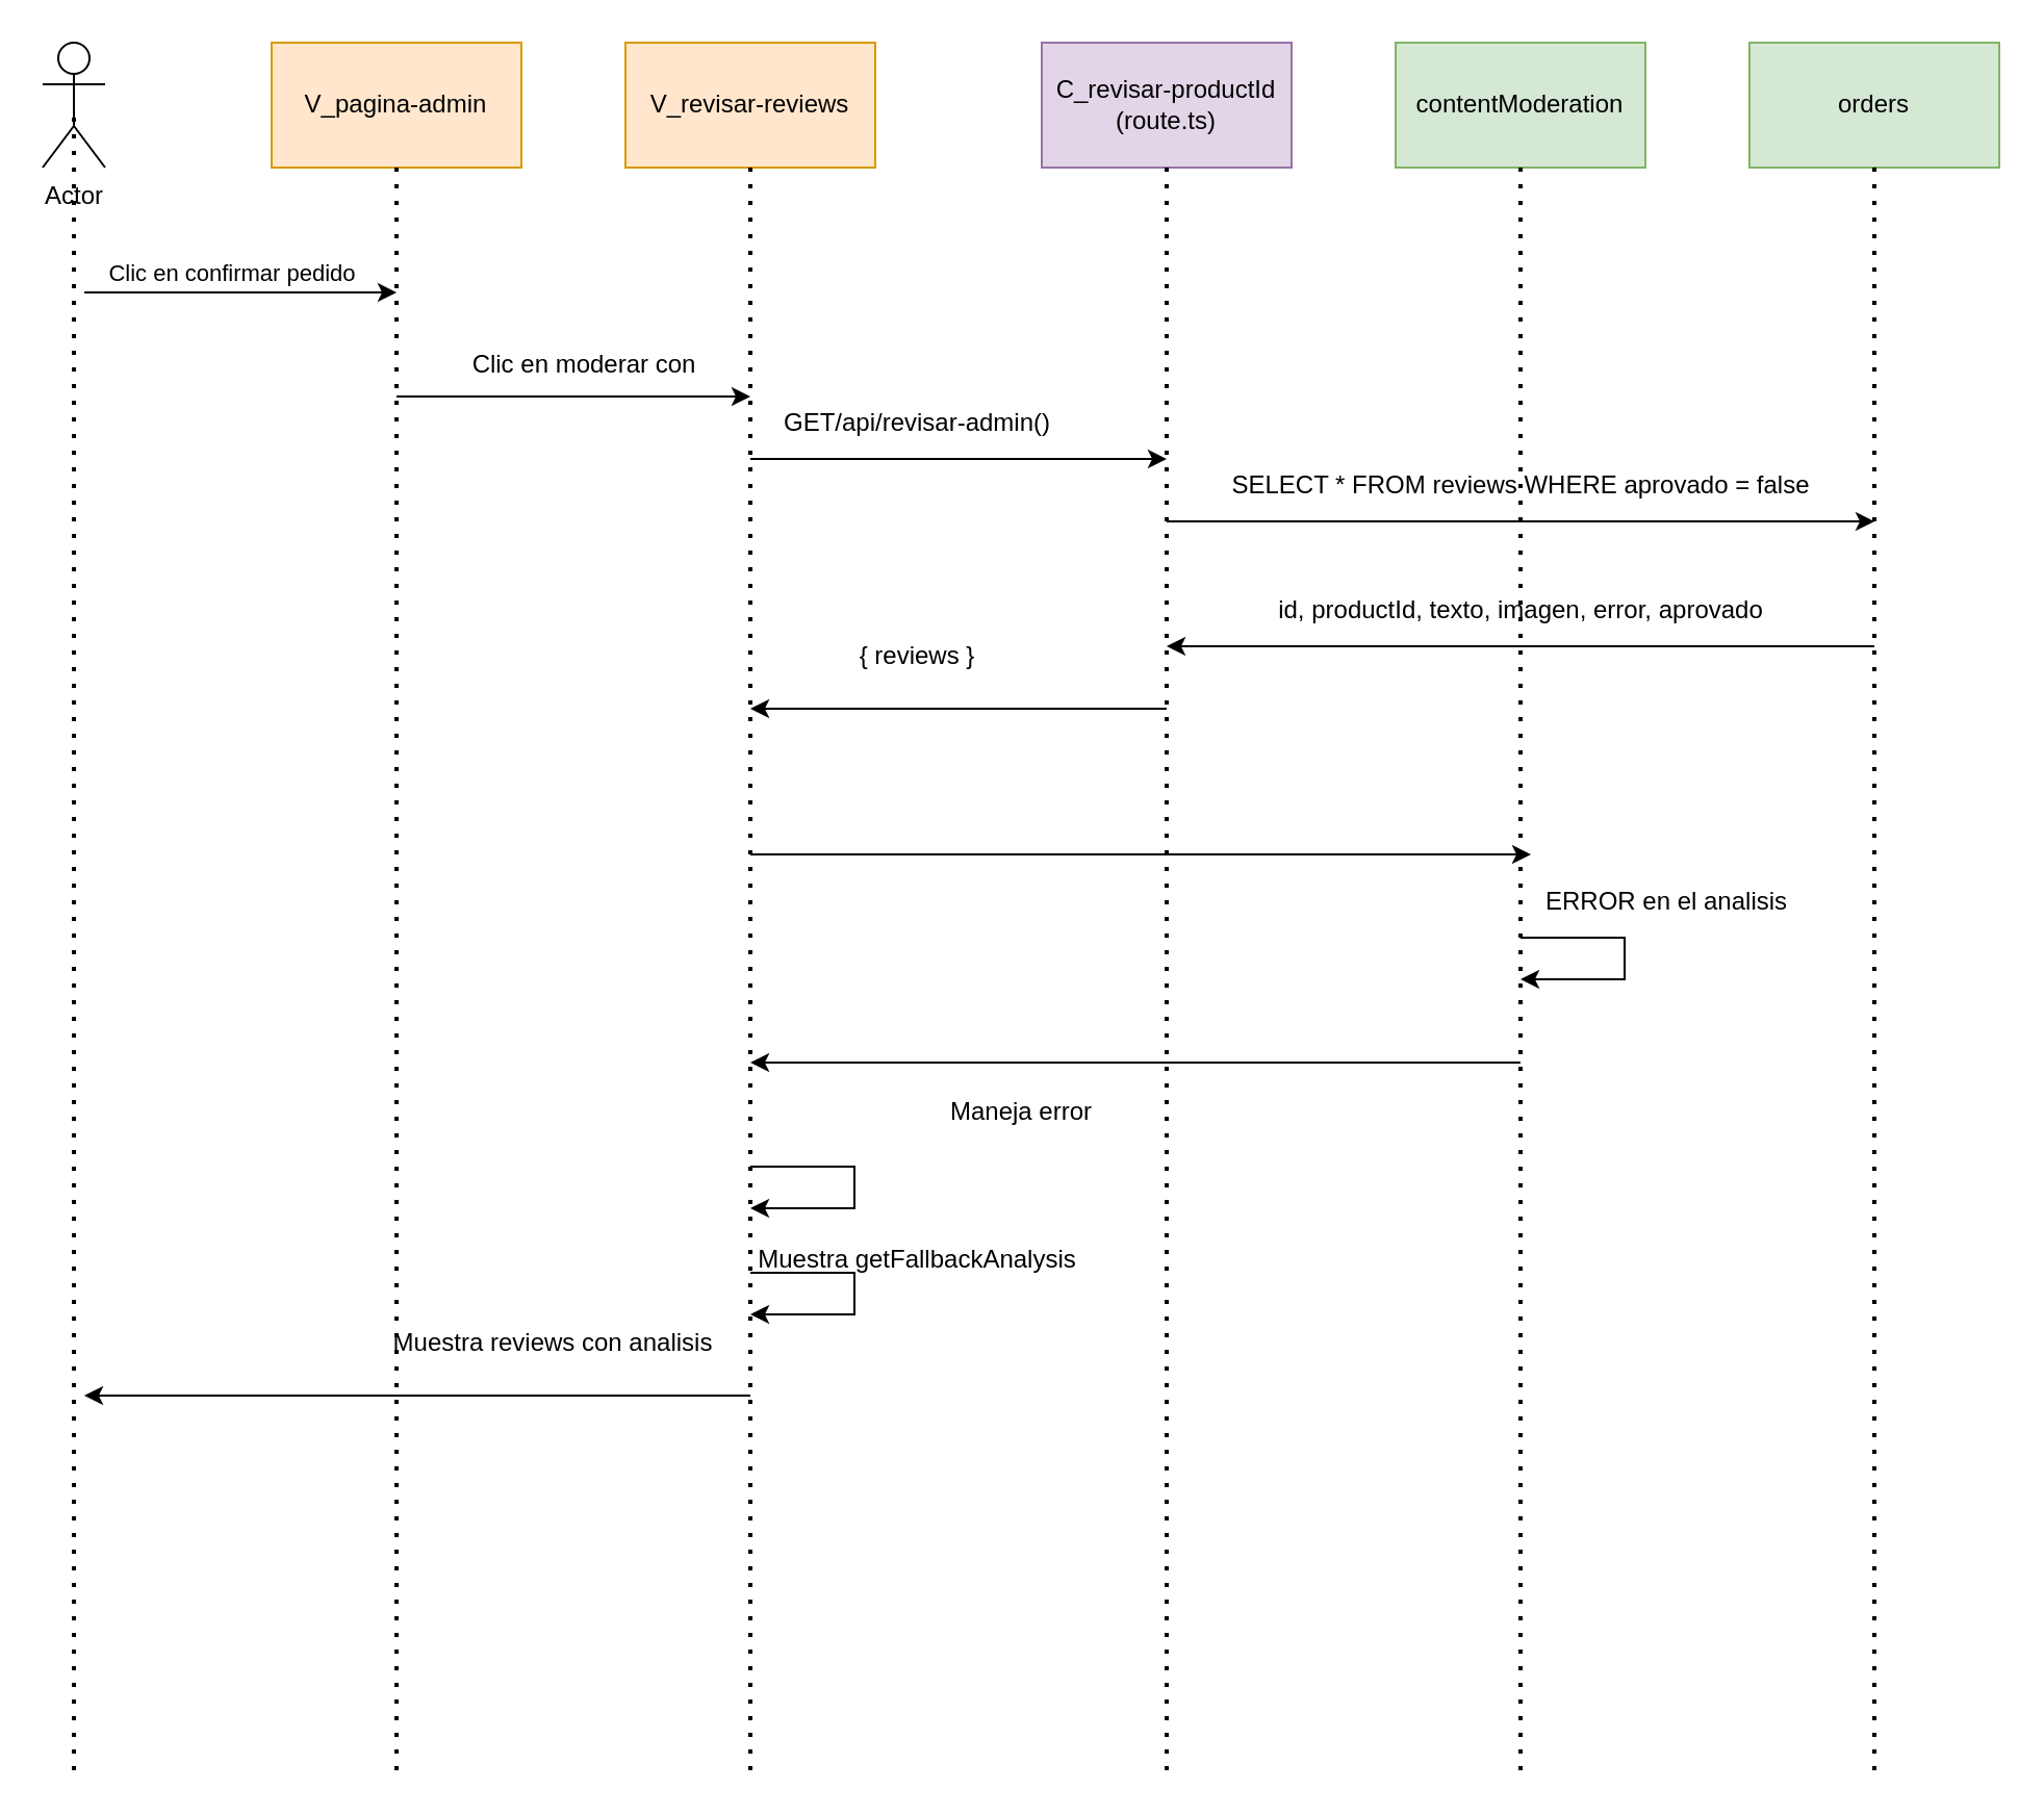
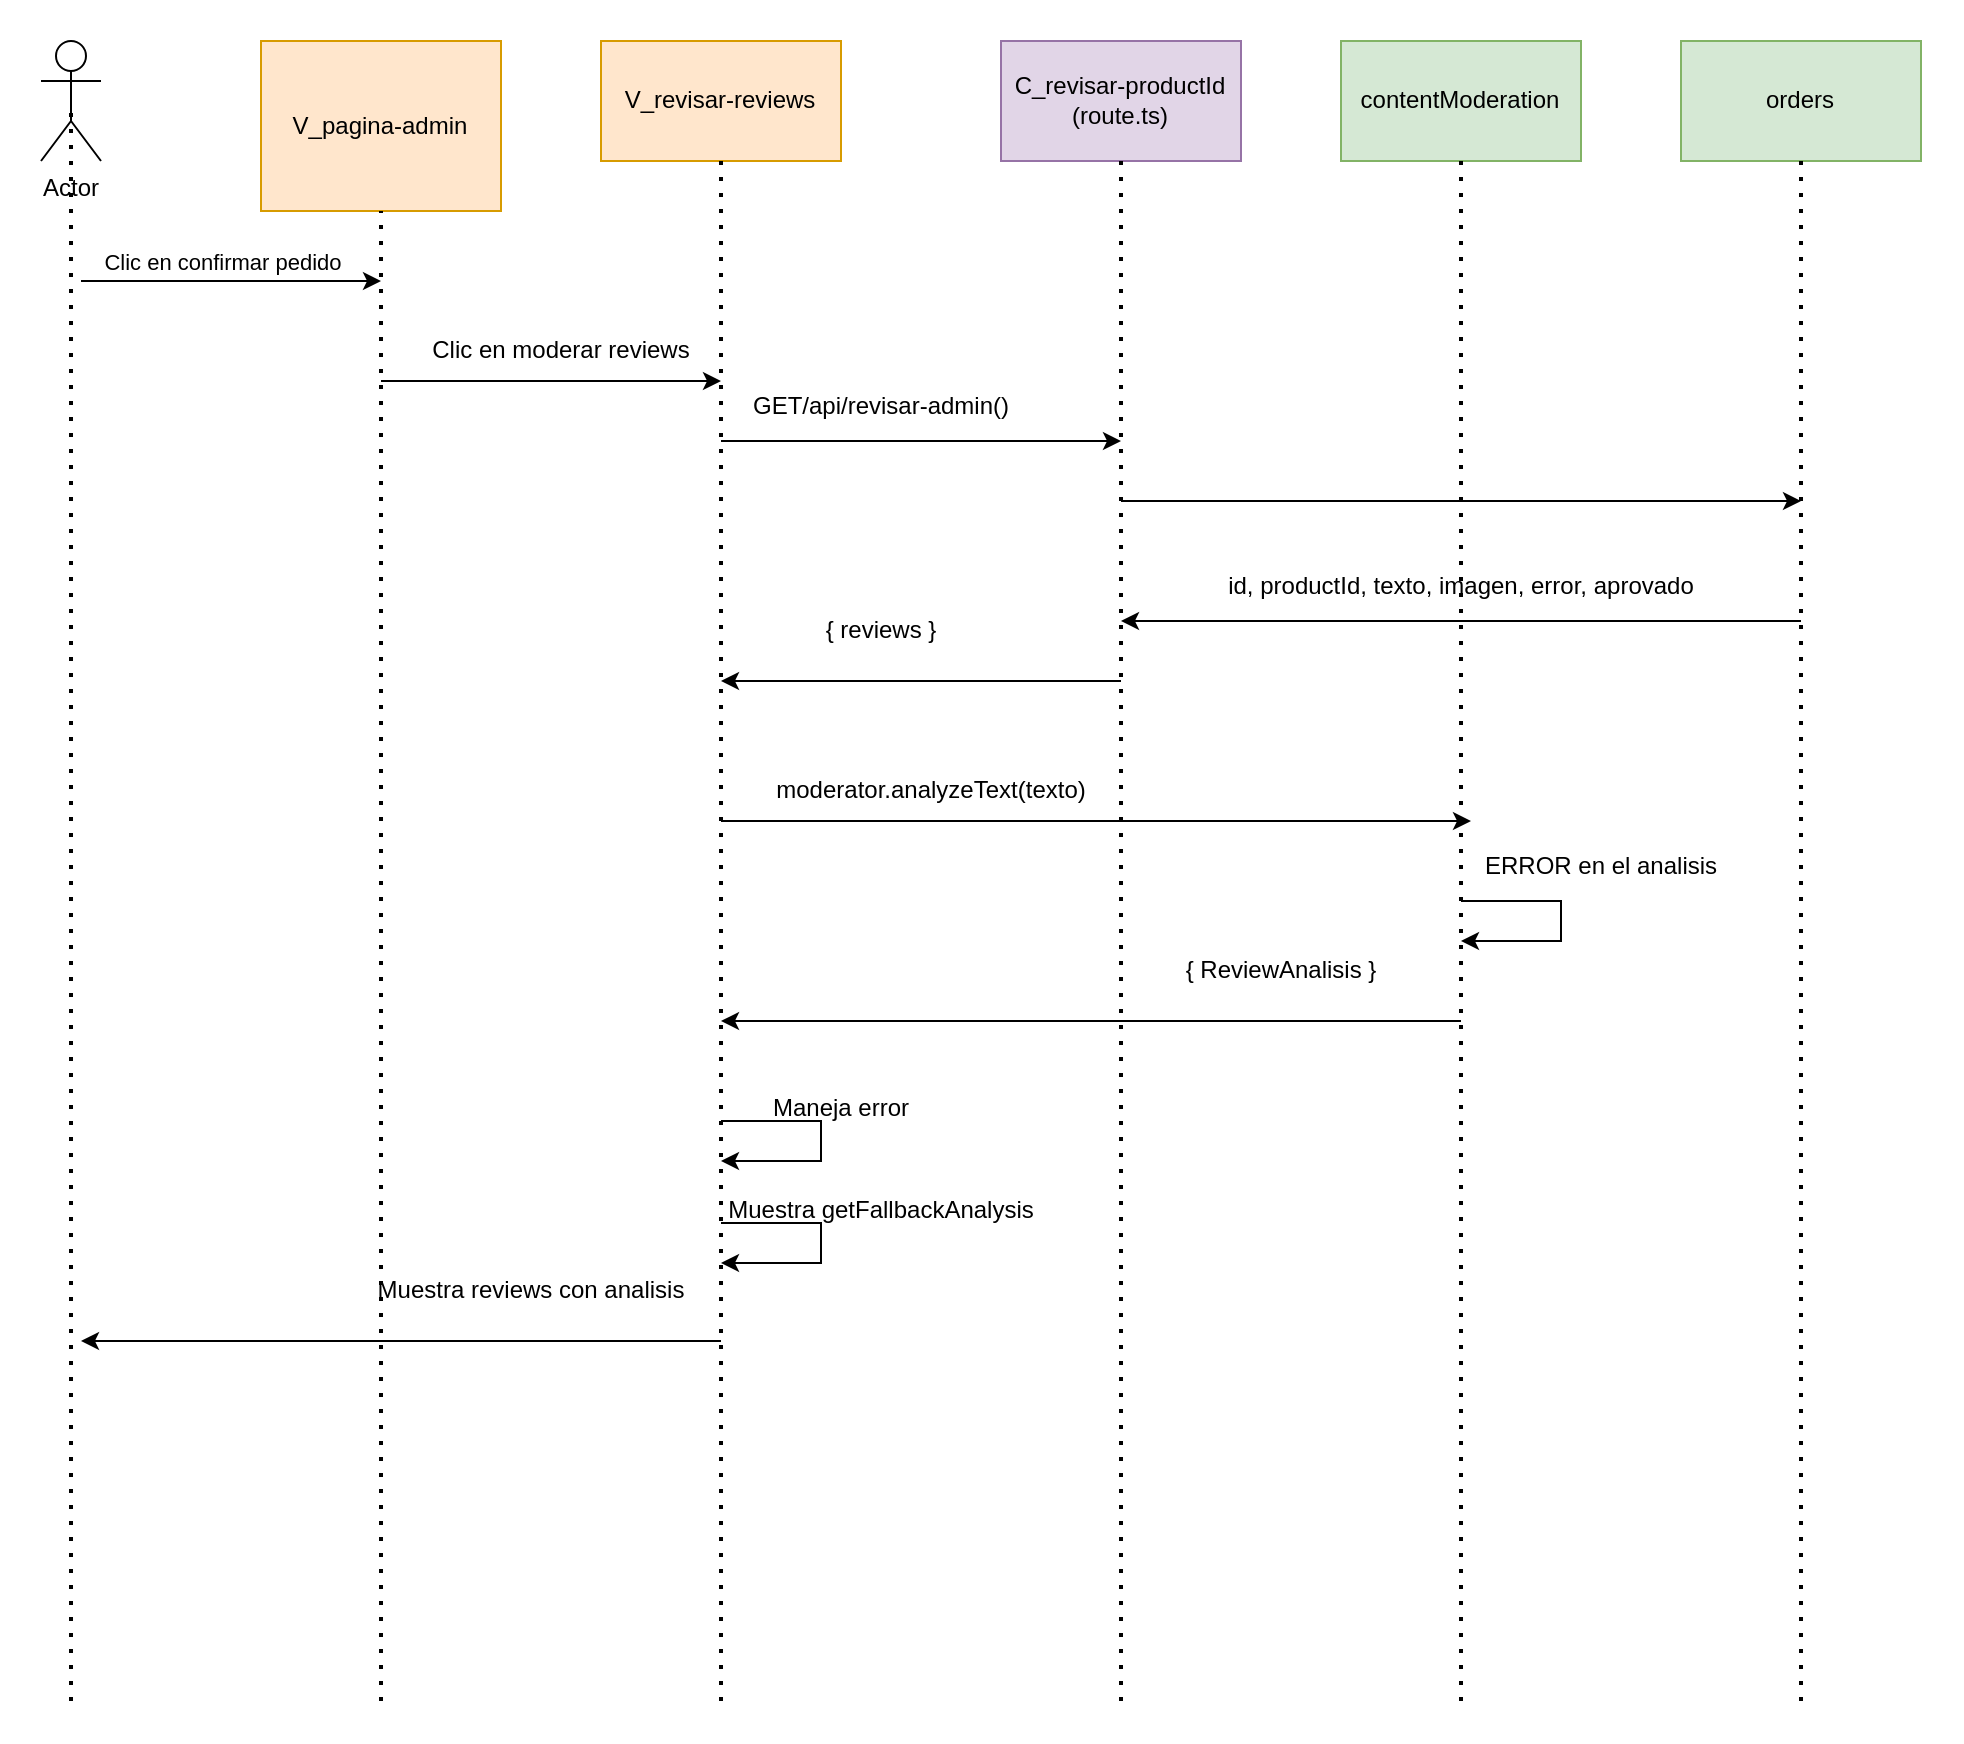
  <mxCell id="0" />
  <mxCell id="1" parent="0" />
- <mxCell id="2" value="V_pagina-admin" style="rounded=0;whiteSpace=wrap;html=1;fillColor=#ffe6cc;strokeColor=#d79b00;" vertex="1" parent="1"><mxGeometry x="130" y="20" width="120" height="60" as="geometry" /></mxCell>
+ <mxCell id="2" value="V_pagina-admin" style="rounded=0;whiteSpace=wrap;html=1;fillColor=#ffe6cc;strokeColor=#d79b00;" vertex="1" parent="1"><mxGeometry x="130" y="20" width="120" height="85" as="geometry" /></mxCell>
  <mxCell id="3" value="&lt;div&gt;C_revisar-productId&lt;/div&gt;&lt;div&gt;(route.ts)&lt;/div&gt;" style="rounded=0;whiteSpace=wrap;html=1;fillColor=#e1d5e7;strokeColor=#9673a6;" vertex="1" parent="1"><mxGeometry x="500" y="20" width="120" height="60" as="geometry" /></mxCell>
  <mxCell id="4" value="orders" style="rounded=0;whiteSpace=wrap;html=1;fillColor=#d5e8d4;strokeColor=#82b366;" vertex="1" parent="1"><mxGeometry x="840" y="20" width="120" height="60" as="geometry" /></mxCell>
  <mxCell id="5" value="Actor" style="shape=umlActor;verticalLabelPosition=bottom;verticalAlign=top;html=1;outlineConnect=0;" vertex="1" parent="1"><mxGeometry x="20" y="20" width="30" height="60" as="geometry" /></mxCell>
  <mxCell id="6" style="edgeStyle=orthogonalEdgeStyle;rounded=0;orthogonalLoop=1;jettySize=auto;html=1;exitX=0.5;exitY=1;exitDx=0;exitDy=0;" edge="1" parent="1" source="2" target="2"><mxGeometry relative="1" as="geometry" /></mxCell>
  <mxCell id="7" value="" style="endArrow=none;dashed=1;html=1;dashPattern=1 3;strokeWidth=2;rounded=0;entryX=0.5;entryY=0.5;entryDx=0;entryDy=0;entryPerimeter=0;" edge="1" parent="1" target="5"><mxGeometry width="50" height="50" relative="1" as="geometry"><mxPoint x="35" y="850" as="sourcePoint" /><mxPoint x="57" y="150" as="targetPoint" /></mxGeometry></mxCell>
  <mxCell id="8" value="" style="endArrow=none;dashed=1;html=1;dashPattern=1 3;strokeWidth=2;rounded=0;entryX=0.5;entryY=1;entryDx=0;entryDy=0;" edge="1" parent="1" target="3"><mxGeometry width="50" height="50" relative="1" as="geometry"><mxPoint x="560" y="850" as="sourcePoint" /><mxPoint x="800" y="350" as="targetPoint" /></mxGeometry></mxCell>
  <mxCell id="9" value="" style="endArrow=none;dashed=1;html=1;dashPattern=1 3;strokeWidth=2;rounded=0;entryX=0.5;entryY=1;entryDx=0;entryDy=0;" edge="1" parent="1" target="4"><mxGeometry width="50" height="50" relative="1" as="geometry"><mxPoint x="900" y="850" as="sourcePoint" /><mxPoint x="970" y="350" as="targetPoint" /></mxGeometry></mxCell>
  <mxCell id="10" value="" style="endArrow=classic;html=1;rounded=0;" edge="1" parent="1"><mxGeometry width="50" height="50" relative="1" as="geometry"><mxPoint x="40" y="140" as="sourcePoint" /><mxPoint x="190" y="140" as="targetPoint" /></mxGeometry></mxCell>
  <mxCell id="11" value="Clic en confirmar pedido" style="edgeLabel;html=1;align=center;verticalAlign=middle;resizable=0;points=[];" connectable="0" vertex="1" parent="10"><mxGeometry x="-0.176" y="4" relative="1" as="geometry"><mxPoint x="8" y="-6" as="offset" /></mxGeometry></mxCell>
  <mxCell id="12" value="" style="endArrow=classic;html=1;rounded=0;" edge="1" parent="1"><mxGeometry width="50" height="50" relative="1" as="geometry"><mxPoint x="190" y="190" as="sourcePoint" /><mxPoint x="360" y="190" as="targetPoint" /></mxGeometry></mxCell>
- <mxCell id="13" value="Clic en moderar con" style="text;html=1;align=center;verticalAlign=middle;resizable=0;points=[];autosize=1;strokeColor=none;fillColor=none;" vertex="1" parent="1"><mxGeometry x="205" y="160" width="150" height="30" as="geometry" /></mxCell>
+ <mxCell id="13" value="Clic en moderar reviews" style="text;html=1;align=center;verticalAlign=middle;resizable=0;points=[];autosize=1;strokeColor=none;fillColor=none;" vertex="1" parent="1"><mxGeometry x="205" y="160" width="150" height="30" as="geometry" /></mxCell>
  <mxCell id="14" value="V_revisar-reviews" style="rounded=0;whiteSpace=wrap;html=1;fillColor=#ffe6cc;strokeColor=#d79b00;" vertex="1" parent="1"><mxGeometry x="300" y="20" width="120" height="60" as="geometry" /></mxCell>
  <mxCell id="15" value="" style="endArrow=none;dashed=1;html=1;dashPattern=1 3;strokeWidth=2;rounded=0;entryX=0.5;entryY=1;entryDx=0;entryDy=0;" edge="1" parent="1" target="14"><mxGeometry width="50" height="50" relative="1" as="geometry"><mxPoint x="360" y="850" as="sourcePoint" /><mxPoint x="390" y="220" as="targetPoint" /></mxGeometry></mxCell>
  <mxCell id="16" value="" style="endArrow=classic;html=1;rounded=0;" edge="1" parent="1"><mxGeometry width="50" height="50" relative="1" as="geometry"><mxPoint x="360" y="220" as="sourcePoint" /><mxPoint x="560" y="220" as="targetPoint" /></mxGeometry></mxCell>
  <mxCell id="17" value="GET/api/revisar-admin()" style="text;html=1;align=center;verticalAlign=middle;resizable=0;points=[];autosize=1;strokeColor=none;fillColor=none;" vertex="1" parent="1"><mxGeometry x="365" y="188" width="150" height="30" as="geometry" /></mxCell>
  <mxCell id="18" value="" style="endArrow=classic;html=1;rounded=0;" edge="1" parent="1"><mxGeometry width="50" height="50" relative="1" as="geometry"><mxPoint x="560" y="250" as="sourcePoint" /><mxPoint x="900" y="250" as="targetPoint" /></mxGeometry></mxCell>
- <mxCell id="19" value="SELECT * FROM reviews WHERE aprovado = false" style="text;html=1;align=center;verticalAlign=middle;resizable=0;points=[];autosize=1;strokeColor=none;fillColor=none;" vertex="1" parent="1"><mxGeometry x="580" y="218" width="300" height="30" as="geometry" /></mxCell>
  <mxCell id="20" value="" style="endArrow=classic;html=1;rounded=0;" edge="1" parent="1"><mxGeometry width="50" height="50" relative="1" as="geometry"><mxPoint x="900" y="310" as="sourcePoint" /><mxPoint x="560" y="310" as="targetPoint" /></mxGeometry></mxCell>
  <mxCell id="21" value="id, productId, texto, imagen, error, aprovado" style="text;html=1;align=center;verticalAlign=middle;resizable=0;points=[];autosize=1;strokeColor=none;fillColor=none;" vertex="1" parent="1"><mxGeometry x="600" y="278" width="260" height="30" as="geometry" /></mxCell>
  <mxCell id="22" value="" style="endArrow=classic;html=1;rounded=0;" edge="1" parent="1"><mxGeometry width="50" height="50" relative="1" as="geometry"><mxPoint x="560" y="340" as="sourcePoint" /><mxPoint x="360" y="340" as="targetPoint" /></mxGeometry></mxCell>
  <mxCell id="23" value="{ reviews }" style="text;html=1;align=center;verticalAlign=middle;resizable=0;points=[];autosize=1;strokeColor=none;fillColor=none;" vertex="1" parent="1"><mxGeometry x="400" y="300" width="80" height="30" as="geometry" /></mxCell>
  <mxCell id="24" value="contentModeration" style="whiteSpace=wrap;html=1;fillColor=#d5e8d4;strokeColor=#82b366;" vertex="1" parent="1"><mxGeometry x="670" y="20" width="120" height="60" as="geometry" /></mxCell>
  <mxCell id="25" value="" style="endArrow=none;dashed=1;html=1;dashPattern=1 3;strokeWidth=2;rounded=0;entryX=0.5;entryY=1;entryDx=0;entryDy=0;" edge="1" parent="1" target="24"><mxGeometry width="50" height="50" relative="1" as="geometry"><mxPoint x="730" y="850" as="sourcePoint" /><mxPoint x="690" y="270" as="targetPoint" /></mxGeometry></mxCell>
  <mxCell id="26" value="" style="endArrow=classic;html=1;rounded=0;" edge="1" parent="1"><mxGeometry width="50" height="50" relative="1" as="geometry"><mxPoint x="360" y="410" as="sourcePoint" /><mxPoint x="735" y="410" as="targetPoint" /></mxGeometry></mxCell>
+ <mxCell id="27" value="moderator.analyzeText(texto)" style="text;html=1;align=center;verticalAlign=middle;resizable=0;points=[];autosize=1;strokeColor=none;fillColor=none;" vertex="1" parent="1"><mxGeometry x="375" y="380" width="180" height="30" as="geometry" /></mxCell>
  <mxCell id="28" value="" style="endArrow=classic;html=1;rounded=0;" edge="1" parent="1"><mxGeometry width="50" height="50" relative="1" as="geometry"><mxPoint x="730" y="450" as="sourcePoint" /><mxPoint x="730" y="470" as="targetPoint" /><Array as="points"><mxPoint x="780" y="450" /><mxPoint x="780" y="470" /></Array></mxGeometry></mxCell>
  <mxCell id="29" value="ERROR en el analisis" style="text;html=1;align=center;verticalAlign=middle;resizable=0;points=[];autosize=1;strokeColor=none;fillColor=none;" vertex="1" parent="1"><mxGeometry x="730" y="418" width="140" height="30" as="geometry" /></mxCell>
  <mxCell id="30" value="" style="endArrow=classic;html=1;rounded=0;" edge="1" parent="1"><mxGeometry width="50" height="50" relative="1" as="geometry"><mxPoint x="730" y="510" as="sourcePoint" /><mxPoint x="360" y="510" as="targetPoint" /></mxGeometry></mxCell>
+ <mxCell id="31" value="{ ReviewAnalisis }" style="text;html=1;align=center;verticalAlign=middle;resizable=0;points=[];autosize=1;strokeColor=none;fillColor=none;" vertex="1" parent="1"><mxGeometry x="580" y="470" width="120" height="30" as="geometry" /></mxCell>
  <mxCell id="32" value="" style="endArrow=classic;html=1;rounded=0;" edge="1" parent="1"><mxGeometry width="50" height="50" relative="1" as="geometry"><mxPoint x="360" y="670" as="sourcePoint" /><mxPoint x="40" y="670" as="targetPoint" /></mxGeometry></mxCell>
  <mxCell id="33" value="Muestra reviews con analisis" style="text;html=1;align=center;verticalAlign=middle;resizable=0;points=[];autosize=1;strokeColor=none;fillColor=none;" vertex="1" parent="1"><mxGeometry x="175" y="630" width="180" height="30" as="geometry" /></mxCell>
  <mxCell id="34" value="" style="endArrow=classic;html=1;rounded=0;" edge="1" parent="1"><mxGeometry width="50" height="50" relative="1" as="geometry"><mxPoint x="360" y="560" as="sourcePoint" /><mxPoint x="360" y="580" as="targetPoint" /><Array as="points"><mxPoint x="410" y="560" /><mxPoint x="410" y="580" /></Array></mxGeometry></mxCell>
- <mxCell id="35" value="Maneja error" style="text;html=1;align=center;verticalAlign=middle;resizable=0;points=[];autosize=1;strokeColor=none;fillColor=none;" vertex="1" parent="1"><mxGeometry x="445" y="519" width="90" height="30" as="geometry" /></mxCell>
+ <mxCell id="35" value="Maneja error" style="text;html=1;align=center;verticalAlign=middle;resizable=0;points=[];autosize=1;strokeColor=none;fillColor=none;" vertex="1" parent="1"><mxGeometry x="375" y="539" width="90" height="30" as="geometry" /></mxCell>
  <mxCell id="36" value="" style="endArrow=classic;html=1;rounded=0;" edge="1" parent="1"><mxGeometry width="50" height="50" relative="1" as="geometry"><mxPoint x="360" y="611" as="sourcePoint" /><mxPoint x="360" y="631" as="targetPoint" /><Array as="points"><mxPoint x="410" y="611" /><mxPoint x="410" y="631" /></Array></mxGeometry></mxCell>
  <mxCell id="37" value="Muestra getFallbackAnalysis" style="text;html=1;align=center;verticalAlign=middle;resizable=0;points=[];autosize=1;strokeColor=none;fillColor=none;" vertex="1" parent="1"><mxGeometry x="355" y="590" width="170" height="30" as="geometry" /></mxCell>
  <mxCell id="38" value="" style="endArrow=none;dashed=1;html=1;dashPattern=1 3;strokeWidth=2;rounded=0;entryX=0.5;entryY=1;entryDx=0;entryDy=0;" edge="1" parent="1" target="2"><mxGeometry width="50" height="50" relative="1" as="geometry"><mxPoint x="190" y="850" as="sourcePoint" /><mxPoint x="370" y="350" as="targetPoint" /></mxGeometry></mxCell>
